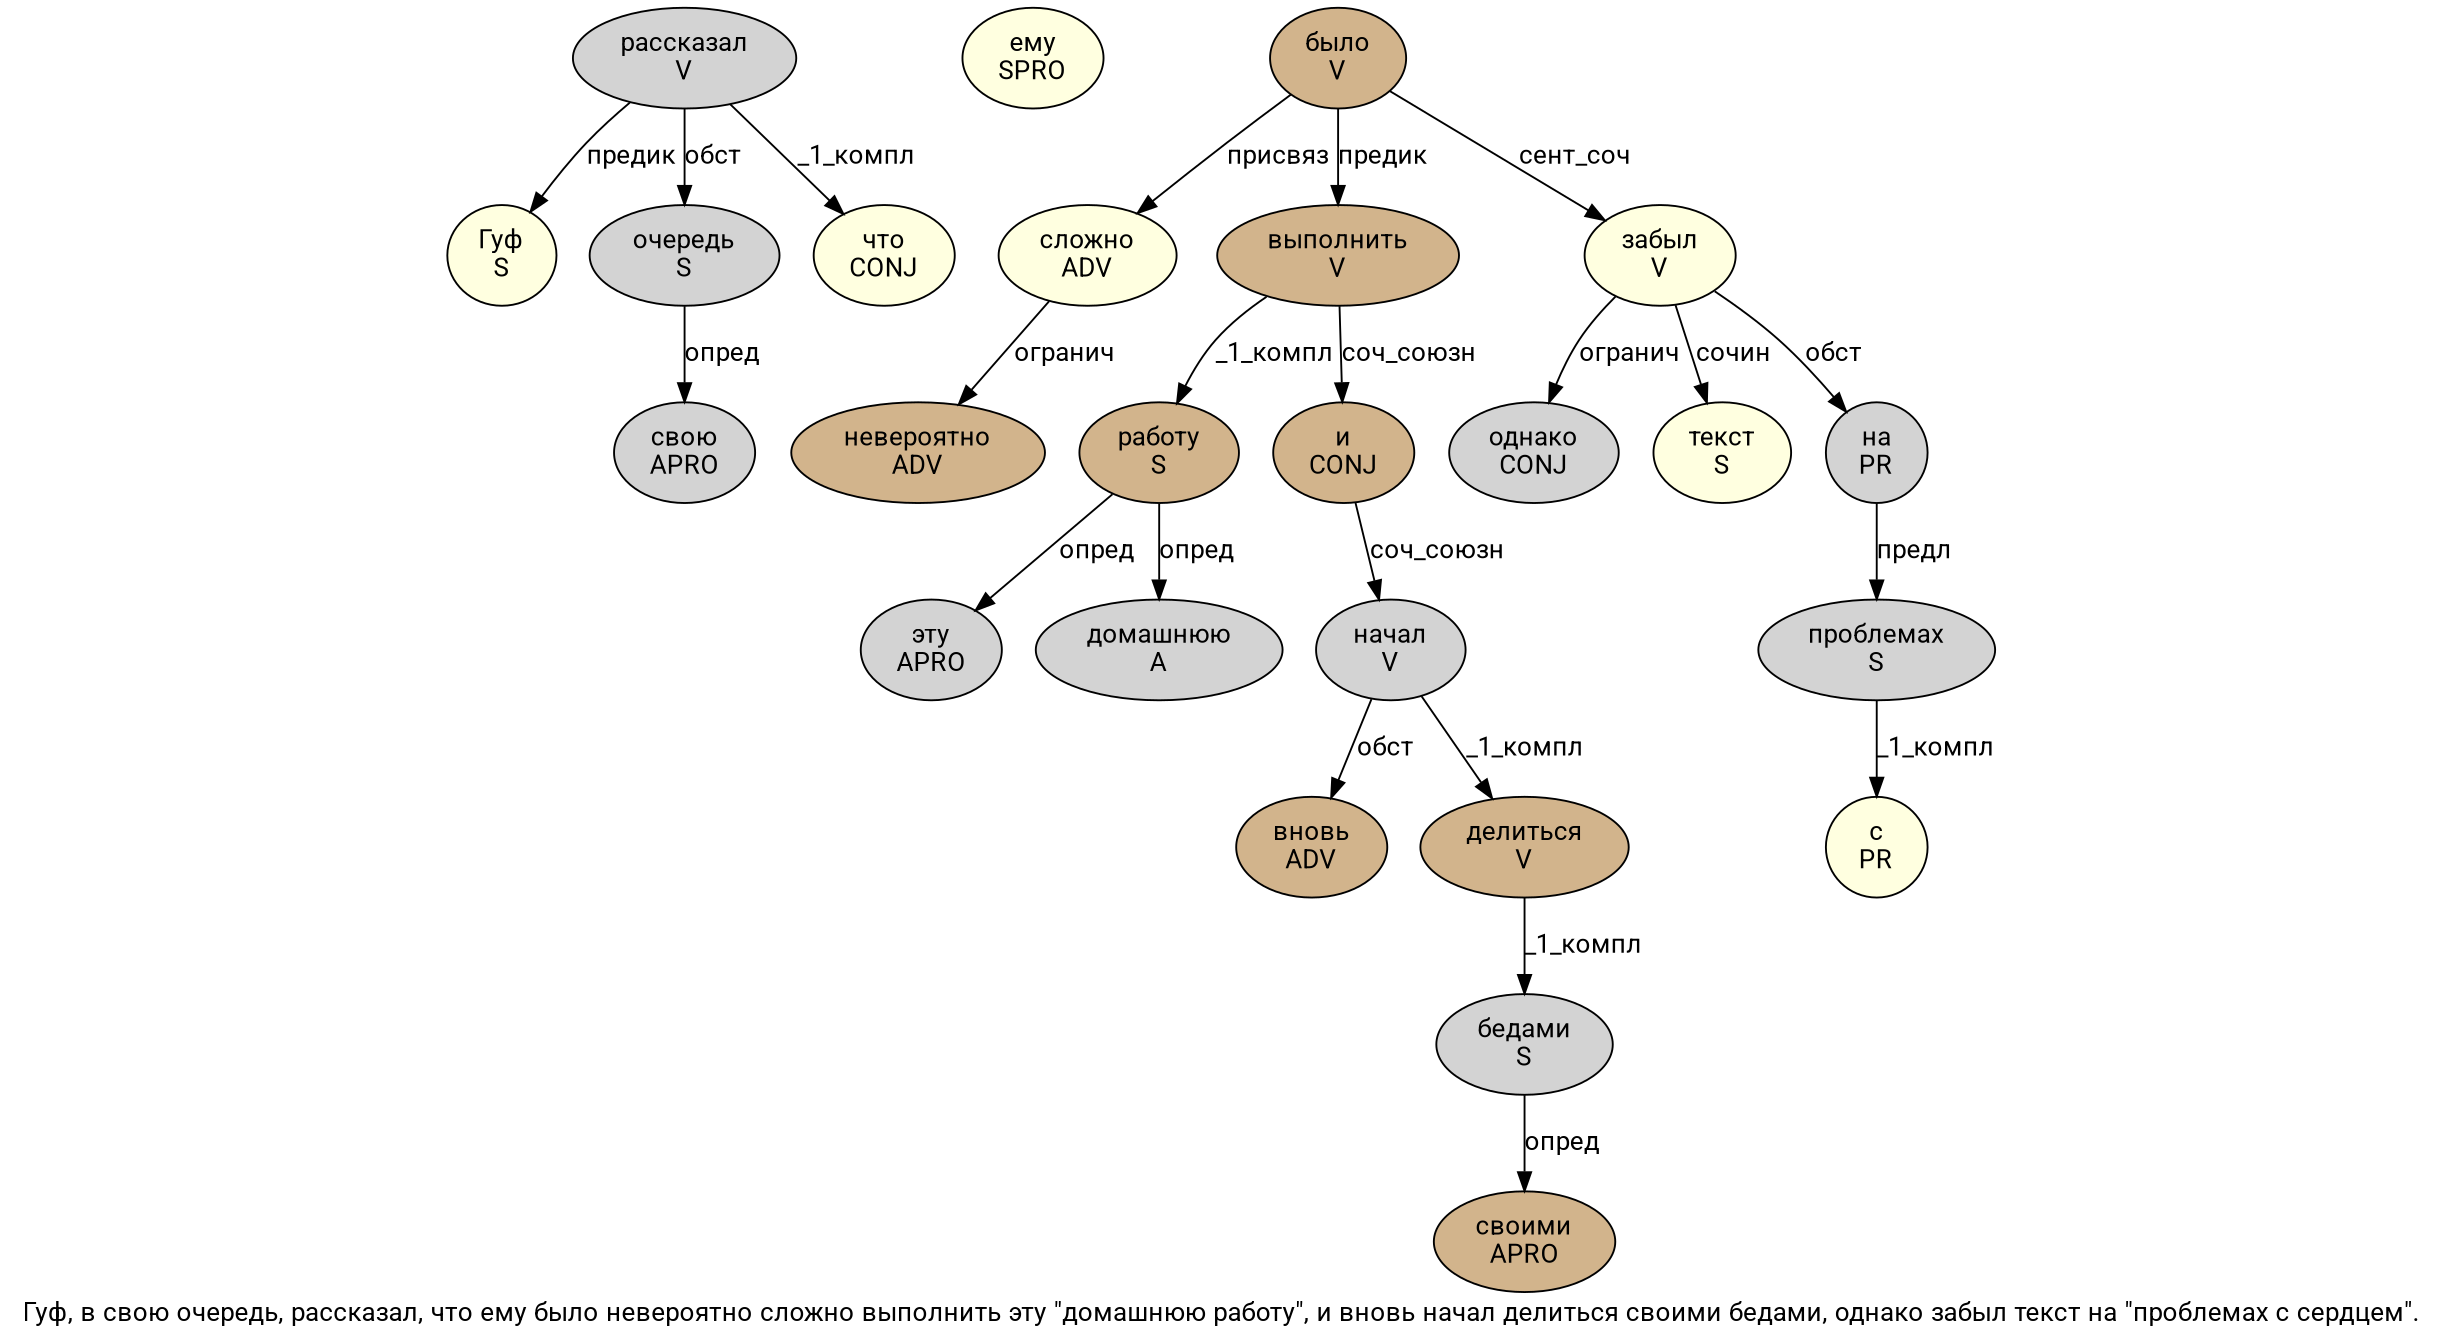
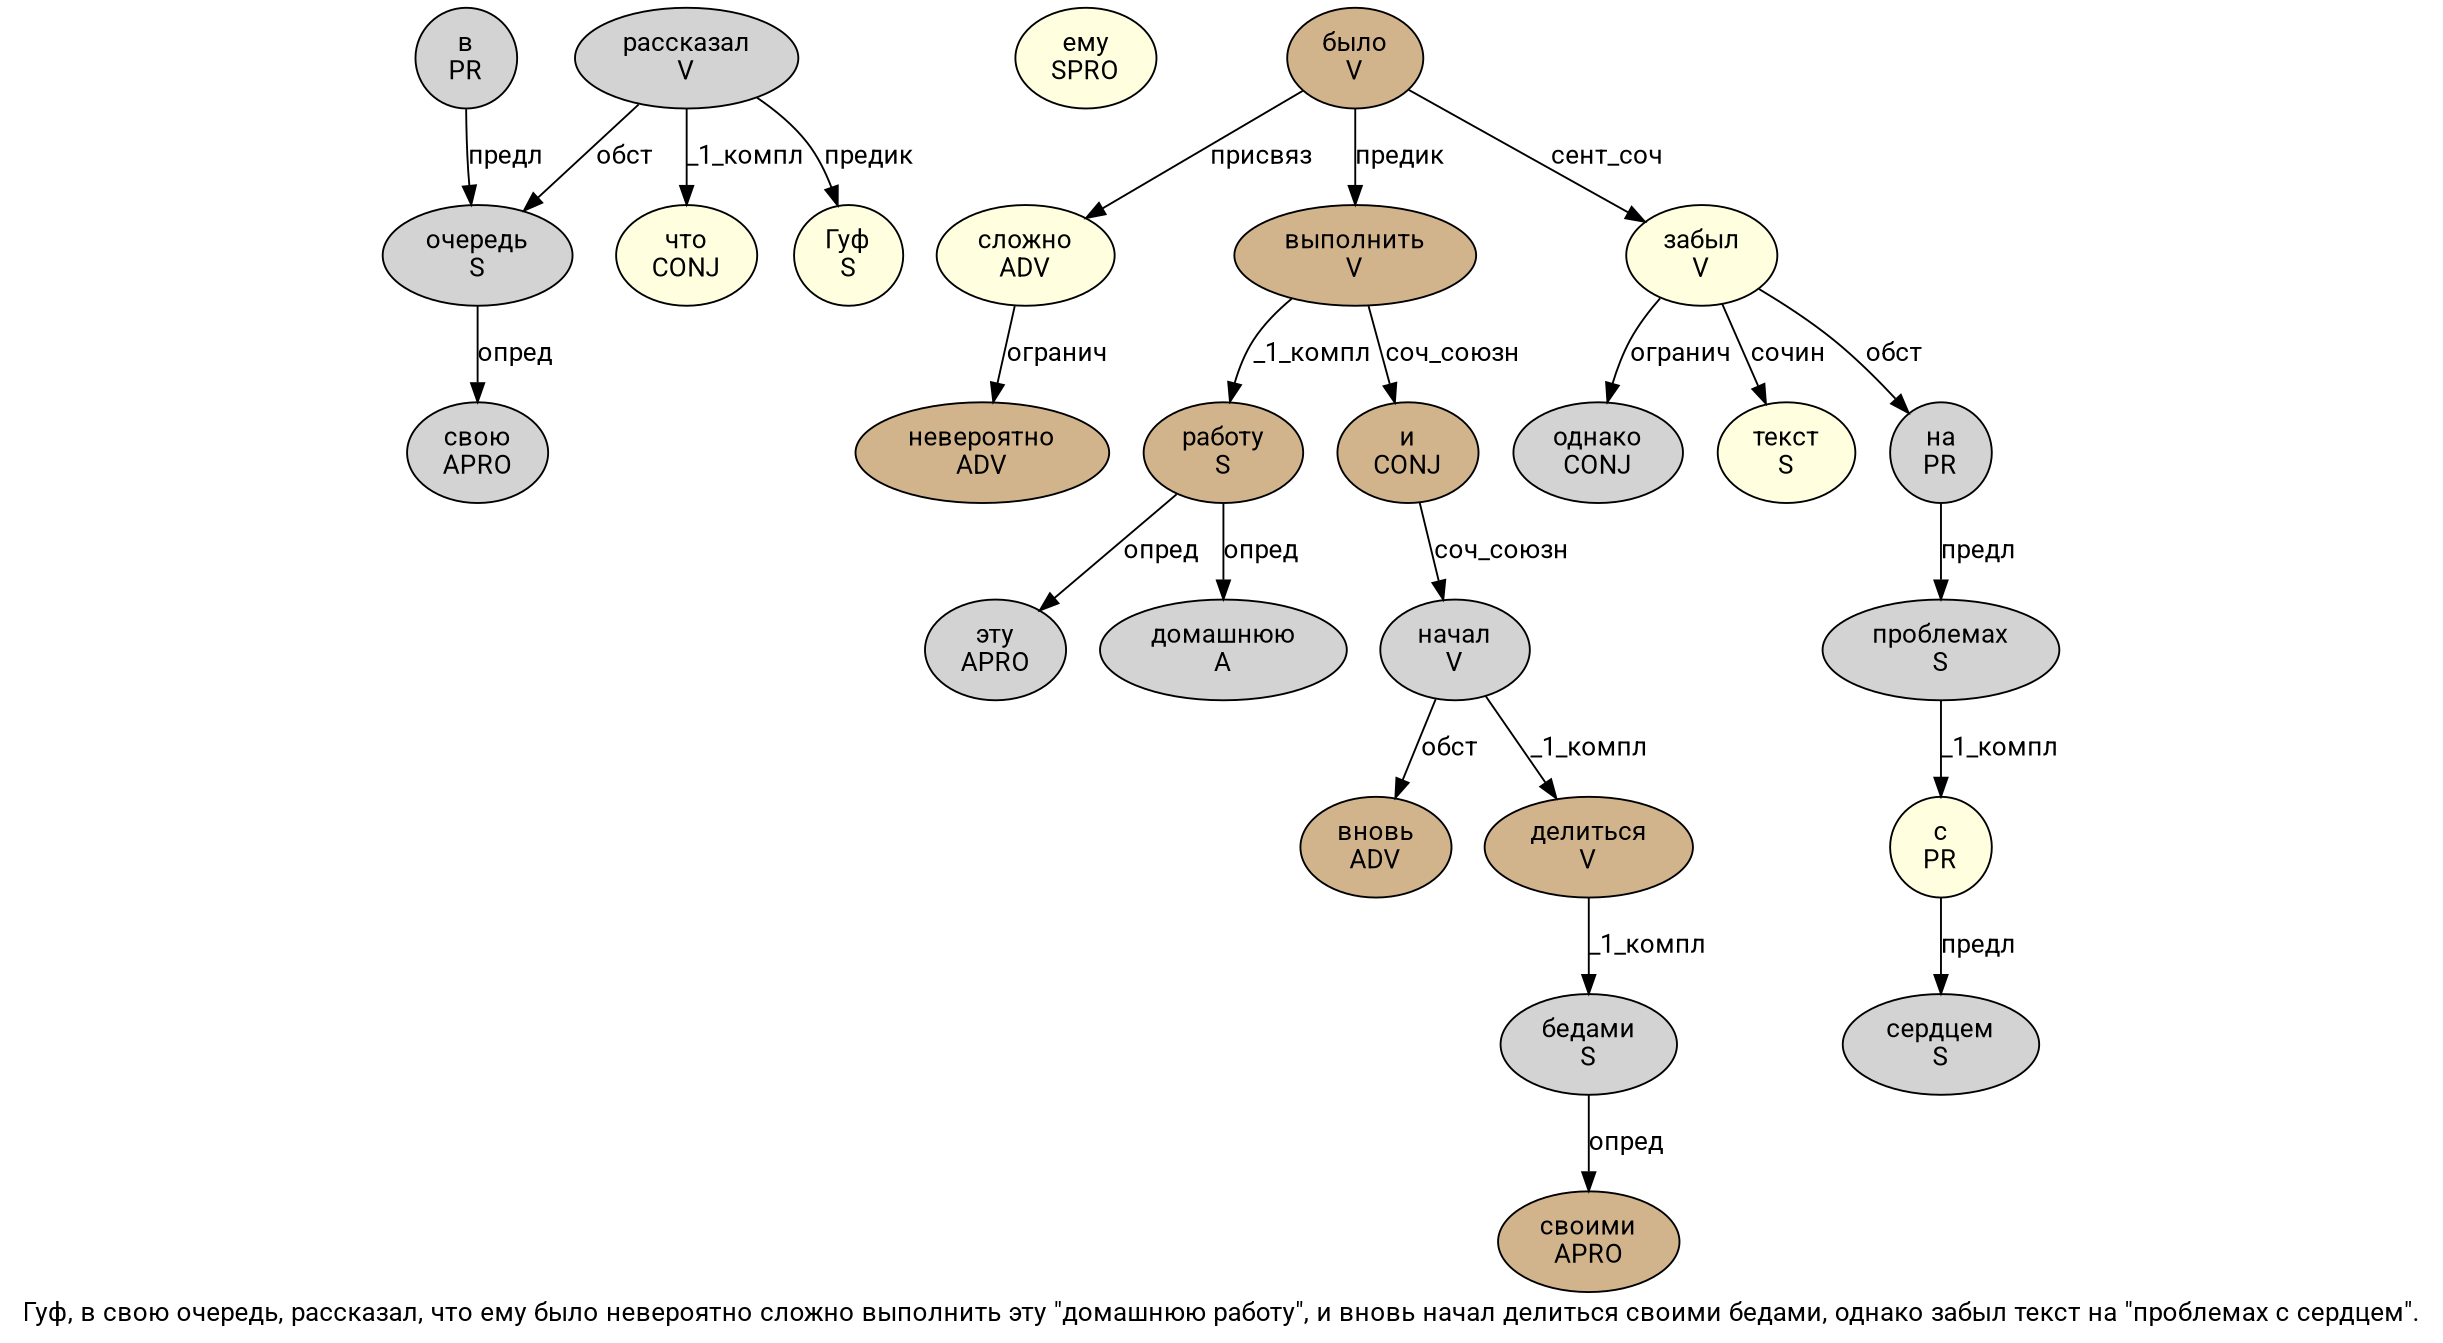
  digraph {
    fontname=Roboto
    label="Гуф, в свою очередь, рассказал, что ему было невероятно сложно выполнить эту \"домашнюю работу\", и вновь начал делиться своими бедами, однако забыл текст на \"проблемах с сердцем\"."
    node [fillcolor=lightgrey fontname=Roboto penwidth=1 shape=ellipse style=filled]
    edge [fontname=Roboto]
    n1 [fillcolor=lightyellow label="Гуф\nS"]
+   n2 [label="в\nPR"]
    n3 [label="очередь\nS"]
    n4 [label="свою\nAPRO"]
    n5 [label="рассказал\nV"]
    n6 [fillcolor=lightyellow label="что\nCONJ"]
    n7 [fillcolor=lightyellow label="ему\nSPRO"]
    n8 [fillcolor=tan label="было\nV"]
    n9 [fillcolor=lightyellow label="сложно\nADV"]
    n10 [fillcolor=tan label="выполнить\nV"]
    n11 [fillcolor=lightyellow label="забыл\nV"]
    n12 [fillcolor=tan label="невероятно\nADV"]
    n13 [fillcolor=tan label="работу\nS"]
    n14 [fillcolor=tan label="и\nCONJ"]
    n15 [label="однако\nCONJ"]
    n16 [fillcolor=lightyellow label="текст\nS"]
    n17 [label="на\nPR"]
    n18 [label="эту\nAPRO"]
    n19 [label="домашнюю\nA"]
    n20 [label="начал\nV"]
    n21 [fillcolor=tan label="вновь\nADV"]
    n22 [fillcolor=tan label="делиться\nV"]
    n23 [label="бедами\nS"]
    n24 [fillcolor=tan label="своими\nAPRO"]
    n25 [label="проблемах\nS"]
    n26 [fillcolor=lightyellow label="с\nPR"]
+   n27 [label="сердцем\nS"]
+   n2 -> n3 [label="предл"]
    n3 -> n4 [label="опред"]
    n5 -> n1 [label="предик"]
    n5 -> n3 [label="обст"]
    n5 -> n6 [label="_1_компл"]
    n8 -> n9 [label="присвяз"]
    n8 -> n10 [label="предик"]
    n8 -> n11 [label="сент_соч"]
    n9 -> n12 [label="огранич"]
    n10 -> n13 [label="_1_компл"]
    n10 -> n14 [label="соч_союзн"]
    n11 -> n15 [label="огранич"]
    n11 -> n16 [label="сочин"]
    n11 -> n17 [label="обст"]
    n13 -> n18 [label="опред"]
    n13 -> n19 [label="опред"]
    n14 -> n20 [label="соч_союзн"]
    n17 -> n25 [label="предл"]
    n20 -> n21 [label="обст"]
    n20 -> n22 [label="_1_компл"]
    n22 -> n23 [label="_1_компл"]
    n23 -> n24 [label="опред"]
    n25 -> n26 [label="_1_компл"]
+   n26 -> n27 [label="предл"]
  }
